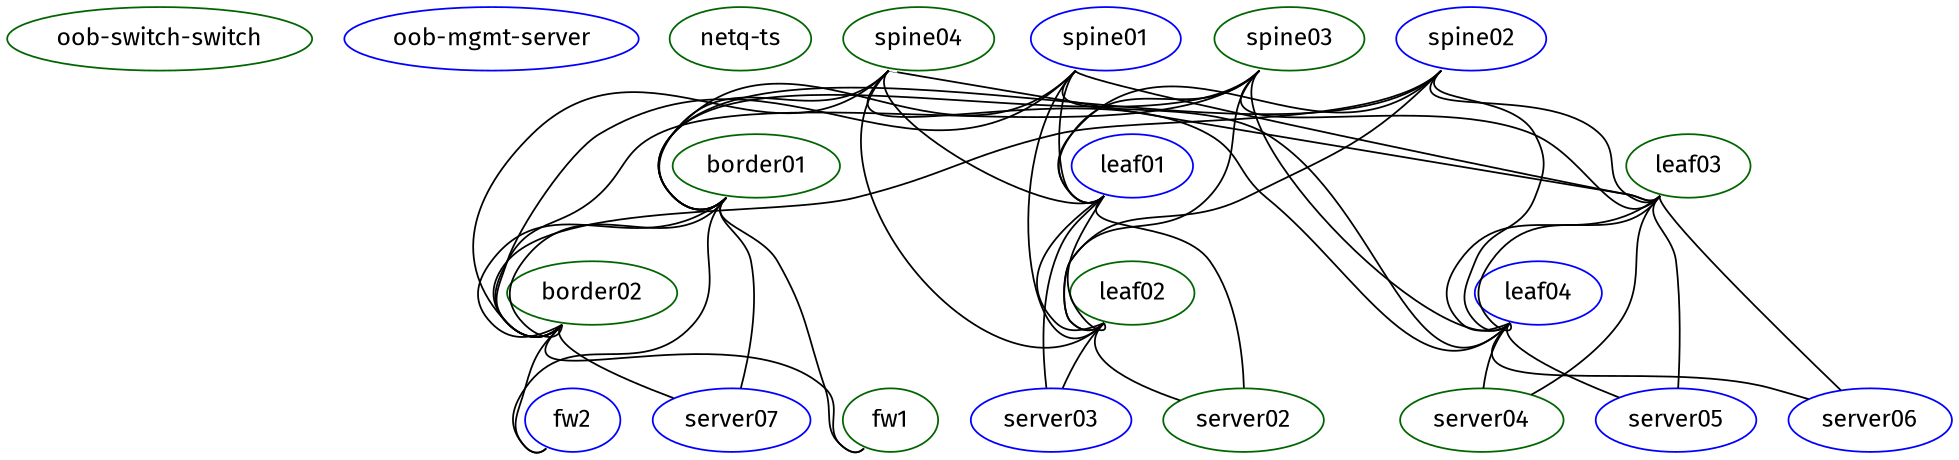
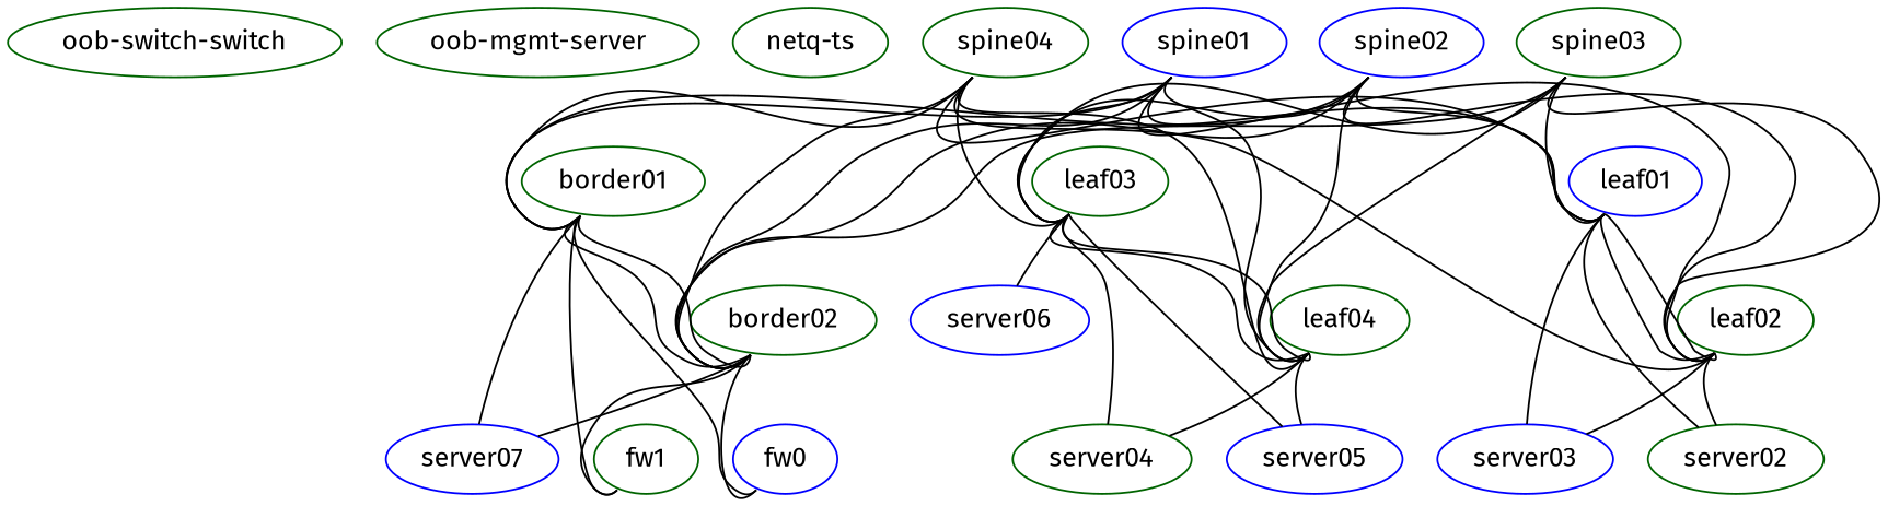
  graph {
    fontname="Fira Sans"
    node [color=darkgreen fontname="Fira Sans" function=host ssh_user=cumulus tunnelip="172.31.255.254" version="3.7.8"]
    edge [fontname="Fira Sans" headport=swp51 tailport=swp3]
    n1 [function="oob-switch" label="oob-switch-switch" mgmt_ip="192.168.200.2"]
-   "oob-mgmt-server" [color=blue function="oob-server" mgmt_ip="192.168.200.1" version=""]
+   "oob-mgmt-server" [function="oob-server" mgmt_ip="192.168.200.1" version=""]
    "netq-ts" [config="./helper_scripts/extra_switch_config.sh" cpu=4 memory=8192 mgmt_ip="192.168.200.250" os="cumulus/tscloud222" ztp="../tc_files/netq-cloud-ztp.sh" version=""]
    spine01 [color=blue function=spine]
    leaf01 [color=blue function=leaf]
    leaf02 [function=leaf]
    leaf03 [function=leaf]
-   leaf04 [color=blue function=leaf]
+   leaf04 [function=leaf]
    border01 [function=exit]
    border02 [function=exit]
    server02 [config="../tc_files/cldemo2_extra_server_config.sh" os="generic/ubuntu1804" version=""]
    server03 [color=blue config="../tc_files/cldemo2_extra_server_config.sh" os="generic/ubuntu1804" version=""]
    server04 [config="../tc_files/cldemo2_extra_server_config.sh" os="generic/ubuntu1804" version=""]
    server05 [color=blue config="../tc_files/cldemo2_extra_server_config.sh" os="generic/ubuntu1804" version=""]
    server06 [color=blue config="../tc_files/cldemo2_extra_server_config.sh" os="generic/ubuntu1804" version=""]
    fw1 [function=leaf]
-   fw2 [color=blue function=leaf]
+   fw2 [color=blue function=leaf label=fw0]
    server07 [color=blue config="../tc_files/cldemo2_extra_server_config.sh" os="generic/ubuntu1804" version=""]
    spine02 [color=blue function=spine]
    spine03 [function=spine]
    spine04 [function=spine]
    spine01 -- leaf01 [tailport=swp1]
    spine01 -- leaf02 [tailport=swp2]
    spine01 -- leaf03
    spine01 -- leaf04 [tailport=swp4]
    spine01 -- border01 [tailport=swp5]
    spine01 -- border02 [tailport=swp6]
    leaf01 -- leaf02 [headport=swp49 tailport=swp49]
    leaf01 -- leaf02 [headport=swp50 tailport=swp50]
    leaf01 -- server02 [headport=eth1 tailport=swp2]
    leaf01 -- server03 [headport=eth1]
    leaf02 -- server02 [headport=eth2 tailport=swp2]
    leaf02 -- server03 [headport=eth2]
    leaf03 -- leaf04 [headport=swp49 tailport=swp49]
    leaf03 -- leaf04 [headport=swp50 tailport=swp50]
    leaf03 -- server04 [headport=eth1 tailport=swp1]
    leaf03 -- server05 [headport=eth1 tailport=swp2]
    leaf03 -- server06 [headport=eth1]
    leaf04 -- server04 [headport=eth2 tailport=swp1]
    leaf04 -- server05 [headport=eth2 tailport=swp2]
-   leaf04 -- server06 [headport=eth2]
    border01 -- border02 [headport=swp49 tailport=swp49]
    border01 -- border02 [headport=swp50 tailport=swp50]
    border01 -- fw1 [headport=swp1]
    border01 -- fw2 [headport=swp1 tailport=swp4]
    border01 -- server07 [headport=eth1 tailport=swp1]
    border02 -- fw1 [headport=swp2]
    border02 -- fw2 [headport=swp2 tailport=swp4]
    border02 -- server07 [headport=eth2 tailport=swp1]
    spine02 -- leaf01 [headport=swp52 tailport=swp1]
    spine02 -- leaf02 [headport=swp52 tailport=swp2]
    spine02 -- leaf03 [headport=swp52]
    spine02 -- leaf04 [headport=swp52 tailport=swp4]
    spine02 -- border01 [headport=swp52 tailport=swp5]
    spine02 -- border02 [headport=swp52 tailport=swp6]
    spine03 -- leaf01 [headport=swp53 tailport=swp1]
    spine03 -- leaf02 [headport=swp53 tailport=swp2]
    spine03 -- leaf03 [headport=swp53]
    spine03 -- leaf04 [headport=swp53 tailport=swp4]
-   spine03 -- border01 [headport=swp53 tailport=swp5]
    spine03 -- border02 [headport=swp53 tailport=swp6]
    spine04 -- leaf01 [headport=swp54 tailport=swp1]
    spine04 -- leaf02 [headport=swp54 tailport=swp2]
    spine04 -- leaf03 [headport=swp54]
    spine04 -- leaf04 [headport=swp54 tailport=swp4]
    spine04 -- border01 [headport=swp54 tailport=swp5]
    spine04 -- border02 [headport=swp54 tailport=swp6]
  }
